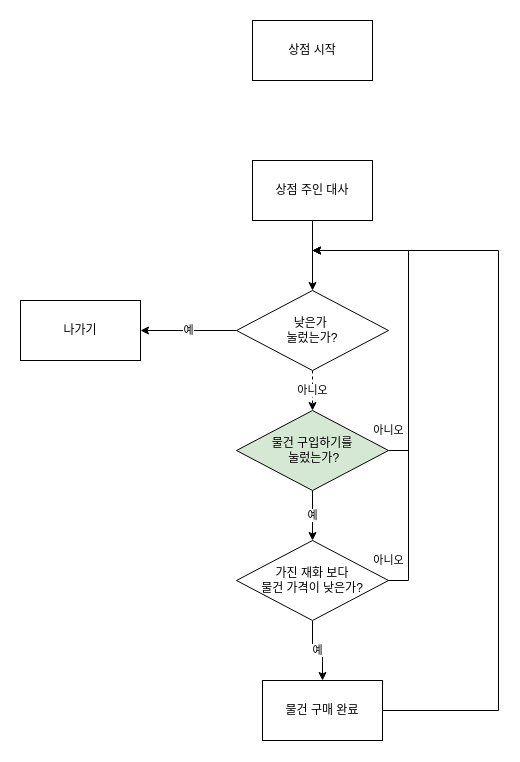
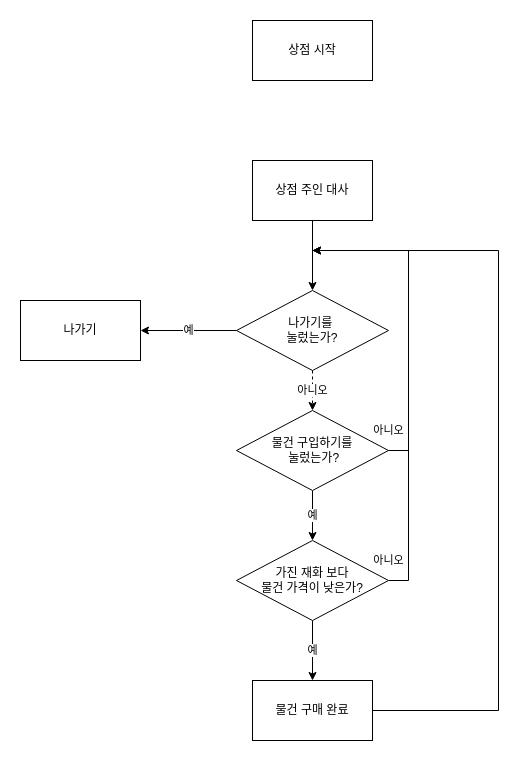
  <mxCell id="0" />
  <mxCell id="1" parent="0" />
  <mxCell id="2" value="상점 시작" style="rounded=0;whiteSpace=wrap;html=1;" vertex="1" parent="1"><mxGeometry x="252" y="20" width="120" height="60" as="geometry" /></mxCell>
  <mxCell id="3" value="" style="edgeStyle=orthogonalEdgeStyle;rounded=0;orthogonalLoop=1;jettySize=auto;html=1;" edge="1" parent="1" source="4" target="15"><mxGeometry relative="1" as="geometry" /></mxCell>
  <mxCell id="4" value="상점 주인 대사" style="rounded=0;whiteSpace=wrap;html=1;" vertex="1" parent="1"><mxGeometry x="252" y="160" width="120" height="60" as="geometry" /></mxCell>
  <mxCell id="5" value="예" style="edgeStyle=orthogonalEdgeStyle;rounded=0;orthogonalLoop=1;jettySize=auto;html=1;" edge="1" parent="1" source="7" target="10"><mxGeometry relative="1" as="geometry" /></mxCell>
  <mxCell id="6" value="아니오" style="edgeStyle=orthogonalEdgeStyle;rounded=0;orthogonalLoop=1;jettySize=auto;html=1;exitX=1;exitY=0.5;exitDx=0;exitDy=0;" edge="1" parent="1" source="7"><mxGeometry x="-0.747" y="20" relative="1" as="geometry"><mxPoint x="312" y="250" as="targetPoint" /><Array as="points"><mxPoint x="408" y="450" /><mxPoint x="408" y="250" /><mxPoint x="388" y="250" /></Array><mxPoint as="offset" /></mxGeometry></mxCell>
- <mxCell id="7" value="물건 구입하기를&lt;div&gt;&lt;span style=&quot;background-color: initial;&quot;&gt;&amp;nbsp;눌렀는가?&lt;/span&gt;&lt;/div&gt;" style="rhombus;whiteSpace=wrap;html=1;rounded=0;fillColor=#d5e8d4;" vertex="1" parent="1"><mxGeometry x="236" y="410" width="152" height="80" as="geometry" /></mxCell>
+ <mxCell id="7" value="물건 구입하기를&lt;div&gt;&lt;span style=&quot;background-color: initial;&quot;&gt;&amp;nbsp;눌렀는가?&lt;/span&gt;&lt;/div&gt;" style="rhombus;whiteSpace=wrap;html=1;rounded=0;" vertex="1" parent="1"><mxGeometry x="236" y="410" width="152" height="80" as="geometry" /></mxCell>
  <mxCell id="8" value="예" style="edgeStyle=orthogonalEdgeStyle;rounded=0;orthogonalLoop=1;jettySize=auto;html=1;" edge="1" parent="1" source="10" target="12"><mxGeometry relative="1" as="geometry" /></mxCell>
  <mxCell id="9" value="아니오" style="edgeStyle=orthogonalEdgeStyle;rounded=0;orthogonalLoop=1;jettySize=auto;html=1;exitX=1;exitY=0.5;exitDx=0;exitDy=0;" edge="1" parent="1" source="10"><mxGeometry x="-0.821" y="20" relative="1" as="geometry"><mxPoint x="312" y="250" as="targetPoint" /><Array as="points"><mxPoint x="408" y="580" /><mxPoint x="408" y="250" /></Array><mxPoint as="offset" /></mxGeometry></mxCell>
  <mxCell id="10" value="가진 재화 보다&lt;div&gt;물건 가격이 낮은가?&lt;/div&gt;" style="rhombus;whiteSpace=wrap;html=1;rounded=0;" vertex="1" parent="1"><mxGeometry x="236" y="540" width="152" height="80" as="geometry" /></mxCell>
  <mxCell id="11" style="edgeStyle=orthogonalEdgeStyle;rounded=0;orthogonalLoop=1;jettySize=auto;html=1;exitX=1;exitY=0.5;exitDx=0;exitDy=0;" edge="1" parent="1" source="12"><mxGeometry relative="1" as="geometry"><mxPoint x="312" y="250" as="targetPoint" /><Array as="points"><mxPoint x="498" y="710" /><mxPoint x="498" y="250" /></Array></mxGeometry></mxCell>
- <mxCell id="12" value="물건 구매 완료" style="whiteSpace=wrap;html=1;rounded=0;" vertex="1" parent="1"><mxGeometry x="262" y="680" width="120" height="60" as="geometry" /></mxCell>
+ <mxCell id="12" value="물건 구매 완료" style="whiteSpace=wrap;html=1;rounded=0;" vertex="1" parent="1"><mxGeometry x="252" y="680" width="120" height="60" as="geometry" /></mxCell>
  <mxCell id="13" value="아니오" style="edgeStyle=orthogonalEdgeStyle;rounded=0;orthogonalLoop=1;jettySize=auto;html=1;exitX=0.5;exitY=1;exitDx=0;exitDy=0;entryX=0.5;entryY=0;entryDx=0;entryDy=0;dashed=1;" edge="1" parent="1" source="15" target="7"><mxGeometry relative="1" as="geometry" /></mxCell>
  <mxCell id="14" value="예" style="edgeStyle=orthogonalEdgeStyle;rounded=0;orthogonalLoop=1;jettySize=auto;html=1;" edge="1" parent="1" source="15" target="16"><mxGeometry relative="1" as="geometry" /></mxCell>
- <mxCell id="15" value="낮은가&amp;nbsp;&lt;div&gt;눌렀는가?&lt;/div&gt;" style="rhombus;whiteSpace=wrap;html=1;rounded=0;" vertex="1" parent="1"><mxGeometry x="236" y="290" width="152" height="80" as="geometry" /></mxCell>
+ <mxCell id="15" value="나가기를&amp;nbsp;&lt;div&gt;눌렀는가?&lt;/div&gt;" style="rhombus;whiteSpace=wrap;html=1;rounded=0;" vertex="1" parent="1"><mxGeometry x="236" y="290" width="152" height="80" as="geometry" /></mxCell>
  <mxCell id="16" value="나가기" style="whiteSpace=wrap;html=1;rounded=0;" vertex="1" parent="1"><mxGeometry x="20" y="300" width="120" height="60" as="geometry" /></mxCell>
